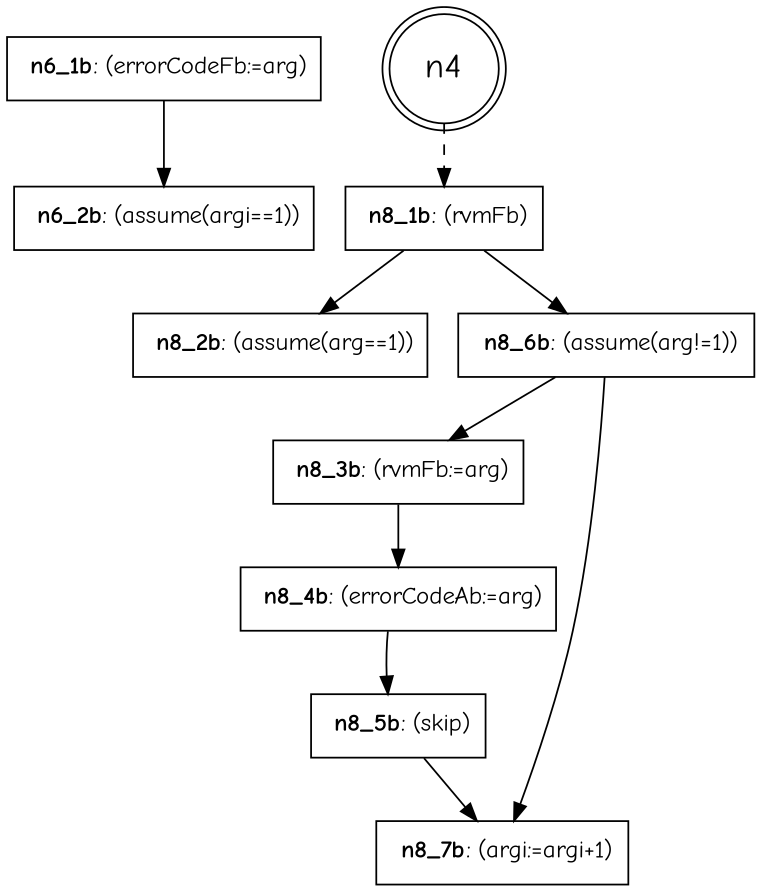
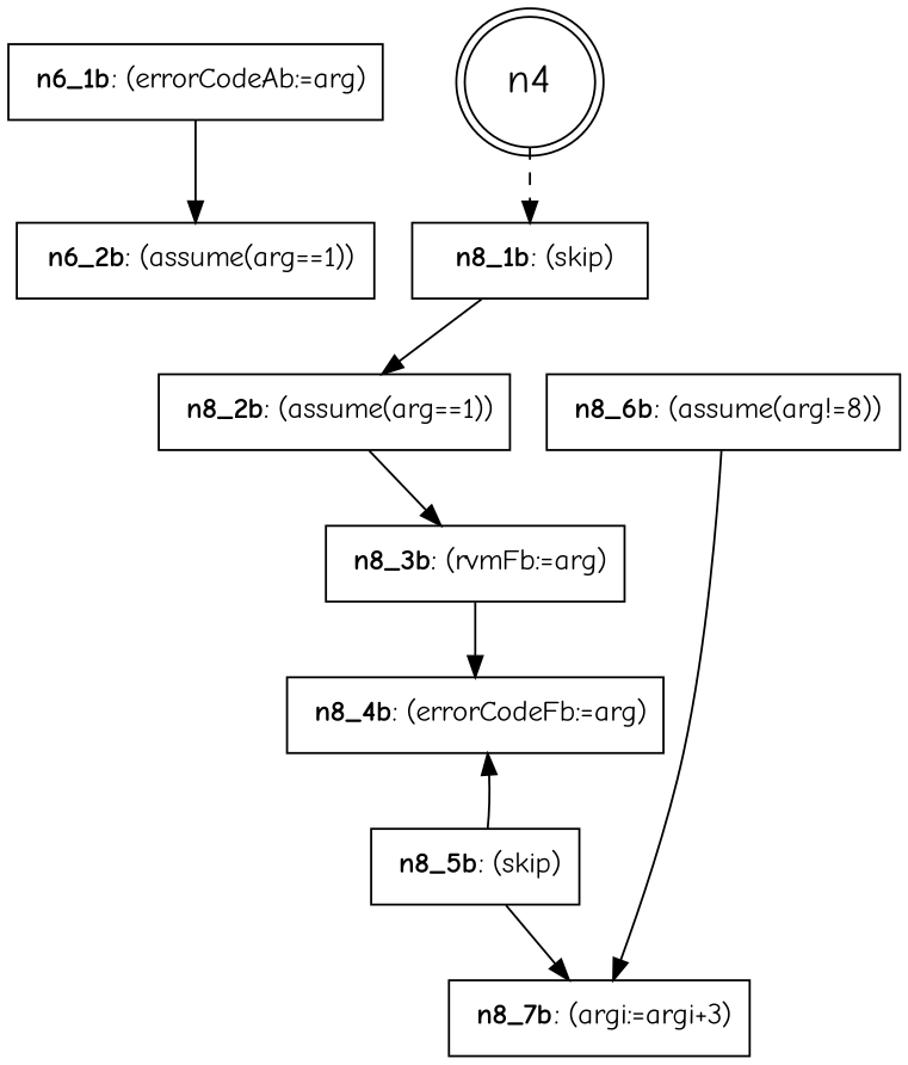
  digraph {
    fontname="Comic Neue"
    node [fontname="Comic Neue" shape=box]
    edge [fontname="Comic Neue"]
-   n1 [label=< <B>n6_1b</B>: (errorCodeFb:=arg)>]
-   n2 [label=< <B>n6_2b</B>: (assume(argi==1))>]
+   n1 [label=< <B>n6_1b</B>: (errorCodeAb:=arg)>]
+   n2 [label=< <B>n6_2b</B>: (assume(arg==1))>]
    n3 [fontsize=20 label=n4 shape=doublecircle]
-   n4 [label=< <B>n8_1b</B>: (rvmFb)>]
+   n4 [label=< <B>n8_1b</B>: (skip)>]
    n5 [label=< <B>n8_2b</B>: (assume(arg==1))>]
-   n6 [label=< <B>n8_6b</B>: (assume(arg!=1))>]
+   n6 [label=< <B>n8_6b</B>: (assume(arg!=8))>]
    n7 [label=< <B>n8_3b</B>: (rvmFb:=arg)>]
-   n8 [label=< <B>n8_7b</B>: (argi:=argi+1)>]
-   n9 [label=< <B>n8_4b</B>: (errorCodeAb:=arg)>]
+   n8 [label=< <B>n8_7b</B>: (argi:=argi+3)>]
+   n9 [label=< <B>n8_4b</B>: (errorCodeFb:=arg)>]
    n10 [label=< <B>n8_5b</B>: (skip)>]
    n1 -> n2
    n3 -> n4 [style=dashed]
    n4 -> n5
-   n4 -> n6
-   n6 -> n7
+   n5 -> n7
    n6 -> n8
    n7 -> n9
-   n9 -> n10
+   n10 -> n9
    n10 -> n8
  }
